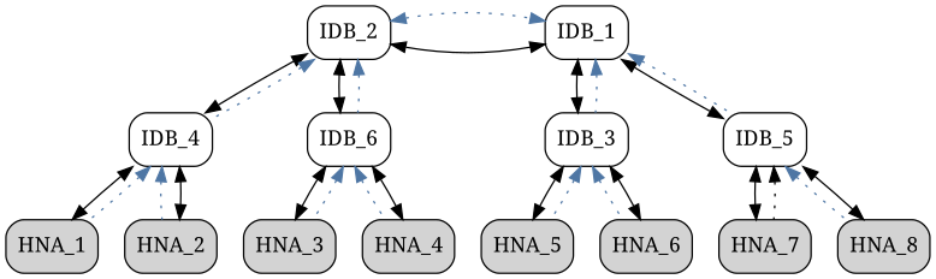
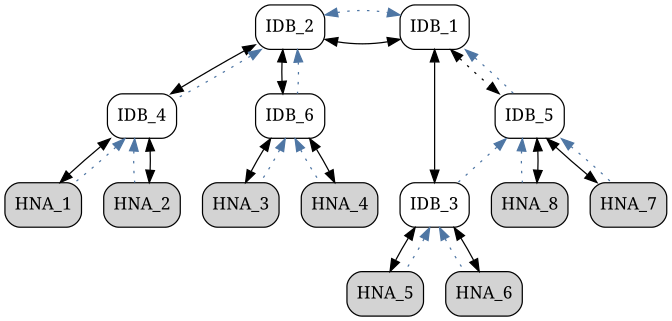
  digraph {
    fontname="Noto Serif"
    node [shape=box style="rounded, filled" fontname="Noto Serif"]
    edge [dir=both fontname="Noto Serif"]
    IDB_1 [style=rounded]
    IDB_2 [style=rounded]
    HNA_1
    HNA_2
    HNA_3
    HNA_4
    HNA_5
    HNA_6
    HNA_7
    HNA_8
    IDB_3 [style=rounded]
    IDB_5 [style=rounded]
    IDB_4 [style=rounded]
    IDB_6 [style=rounded]
    subgraph sub_1 {
      rank=same
      IDB_1
      IDB_2
    }
    IDB_1 -> IDB_3
-   IDB_1 -> IDB_3 [color="#4e76a4" dir=back style=dotted]
-   IDB_1 -> IDB_5
+   IDB_5 -> IDB_3 [color="#4e76a4" dir=back style=dotted]
+   IDB_1 -> IDB_5 [style=dotted]
    IDB_1 -> IDB_5 [color="#4e76a4" dir=back style=dotted]
    IDB_2 -> IDB_1
    IDB_2 -> IDB_1 [color="#4e76a4" style=dotted]
    IDB_2 -> IDB_4
    IDB_2 -> IDB_4 [color="#4e76a4" dir=back style=dotted]
    IDB_2 -> IDB_6
    IDB_2 -> IDB_6 [color="#4e76a4" dir=back style=dotted]
    IDB_3 -> HNA_5
    IDB_3 -> HNA_5 [color="#4e76a4" dir=back style=dotted]
    IDB_3 -> HNA_6 [color="#4e76a4" dir=back style=dotted]
    IDB_3 -> HNA_6
    IDB_5 -> HNA_7
-   IDB_5 -> HNA_7 [color=black dir=back style=dotted]
+   IDB_5 -> HNA_7 [color="#4e76a4" dir=back style=dotted]
    IDB_5 -> HNA_8 [color="#4e76a4" dir=back style=dotted]
    IDB_5 -> HNA_8
    IDB_4 -> HNA_1
    IDB_4 -> HNA_1 [color="#4e76a4" dir=back style=dotted]
    IDB_4 -> HNA_2 [color="#4e76a4" dir=back style=dotted]
    IDB_4 -> HNA_2
    IDB_6 -> HNA_3
    IDB_6 -> HNA_3 [color="#4e76a4" dir=back style=dotted]
    IDB_6 -> HNA_4 [color="#4e76a4" dir=back style=dotted]
    IDB_6 -> HNA_4
  }
